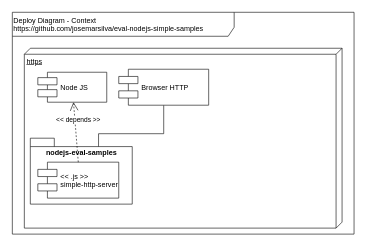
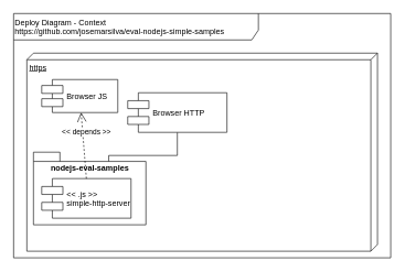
  <mxCell id="0" />
  <mxCell id="1" parent="0" />
  <mxCell id="2" value="Deploy Diagram - Context&lt;br&gt;https://github.com/josemarsilva/eval-nodejs-simple-samples" style="shape=umlFrame;whiteSpace=wrap;html=1;width=370;height=40;verticalAlign=top;align=left;" parent="1" vertex="1"><mxGeometry x="20" y="20" width="570" height="370" as="geometry" /></mxCell>
  <mxCell id="3" value="https" style="verticalAlign=top;align=left;spacingTop=8;spacingLeft=2;spacingRight=12;shape=cube;size=10;direction=south;fontStyle=4;html=1;" parent="1" vertex="1"><mxGeometry x="40" y="80" width="530" height="300" as="geometry" /></mxCell>
- <mxCell id="4" value="Node JS" style="shape=component;align=left;spacingLeft=36;" parent="1" vertex="1"><mxGeometry x="62.5" y="120" width="115" height="50" as="geometry" /></mxCell>
+ <mxCell id="4" value="Browser JS" style="shape=component;align=left;spacingLeft=36;" parent="1" vertex="1"><mxGeometry x="62.5" y="120" width="115" height="50" as="geometry" /></mxCell>
  <mxCell id="5" style="edgeStyle=orthogonalEdgeStyle;rounded=0;orthogonalLoop=1;jettySize=auto;html=1;endArrow=none;endFill=0;entryX=0.75;entryY=0;entryDx=0;entryDy=0;" parent="1" source="6" target="8" edge="1"><mxGeometry relative="1" as="geometry" /></mxCell>
- <mxCell id="6" value="Browser HTTP" style="shape=component;align=left;spacingLeft=36;" parent="1" vertex="1"><mxGeometry x="197.5" y="115" width="150" height="60" as="geometry" /></mxCell>
+ <mxCell id="6" value="Browser HTTP" style="shape=component;align=left;spacingLeft=36;" parent="1" vertex="1"><mxGeometry x="192.5" y="140" width="150" height="60" as="geometry" /></mxCell>
  <mxCell id="7" value="nodejs-eval-samples" style="shape=folder;fontStyle=1;spacingTop=10;tabWidth=40;tabHeight=14;tabPosition=left;html=1;verticalAlign=top;" parent="1" vertex="1"><mxGeometry x="50" y="230" width="170" height="110" as="geometry" /></mxCell>
  <mxCell id="8" value="&lt;&lt; .js &gt;&gt;&#10;simple-http-server" style="shape=component;align=left;spacingLeft=36;" parent="1" vertex="1"><mxGeometry x="62.5" y="270" width="135" height="60" as="geometry" /></mxCell>
  <mxCell id="9" value="&amp;lt;&amp;lt; depends &amp;gt;&amp;gt;" style="endArrow=open;endSize=12;dashed=1;html=1;exitX=0.5;exitY=0;exitDx=0;exitDy=0;" parent="1" source="8" target="4" edge="1"><mxGeometry x="0.391" y="-6" width="160" relative="1" as="geometry"><mxPoint x="210" y="190" as="sourcePoint" /><mxPoint x="370" y="190" as="targetPoint" /><mxPoint as="offset" /></mxGeometry></mxCell>
